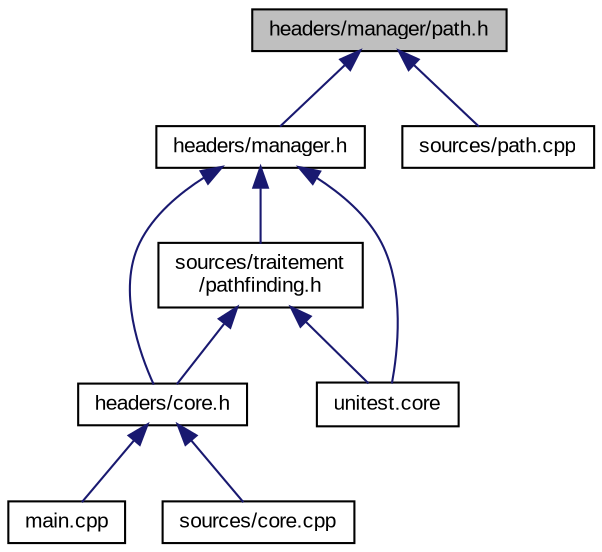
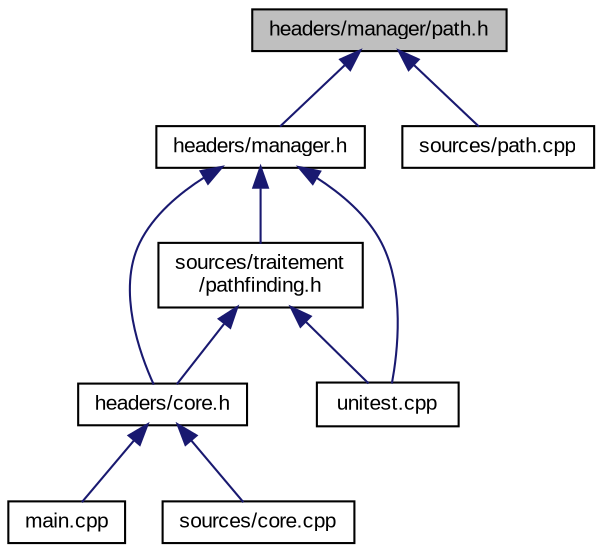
  digraph {
    fontname="Liberation Sans"
    node [color=black fillcolor=white fontname="Liberation Sans" fontsize=10 shape=record style=filled]
    edge [color=midnightblue dir=back fontname="Liberation Sans" fontsize=10 labelfontname=Helvetica labelfontsize=10 style=solid]
    n1 [fillcolor=grey75 fontcolor=black height=0.2 label="headers/manager/path.h" width=0.4]
    n2 [height=0.2 label="headers/manager.h" width=0.4]
    n3 [height=0.2 label="sources/path.cpp" width=0.4]
    n4 [height=0.2 label="headers/core.h" width=0.4]
    n5 [height=0.2 label="sources/traitement\l/pathfinding.h" width=0.4]
-   n6 [height=0.2 label="unitest.core" width=0.4]
+   n6 [height=0.2 label="unitest.cpp" width=0.4]
    n7 [height=0.2 label="main.cpp" width=0.4]
    n8 [height=0.2 label="sources/core.cpp" width=0.4]
    n1 -> n2
    n1 -> n3
    n2 -> n4
    n2 -> n5
    n2 -> n6
    n4 -> n7
    n4 -> n8
    n5 -> n4
    n5 -> n6
  }
